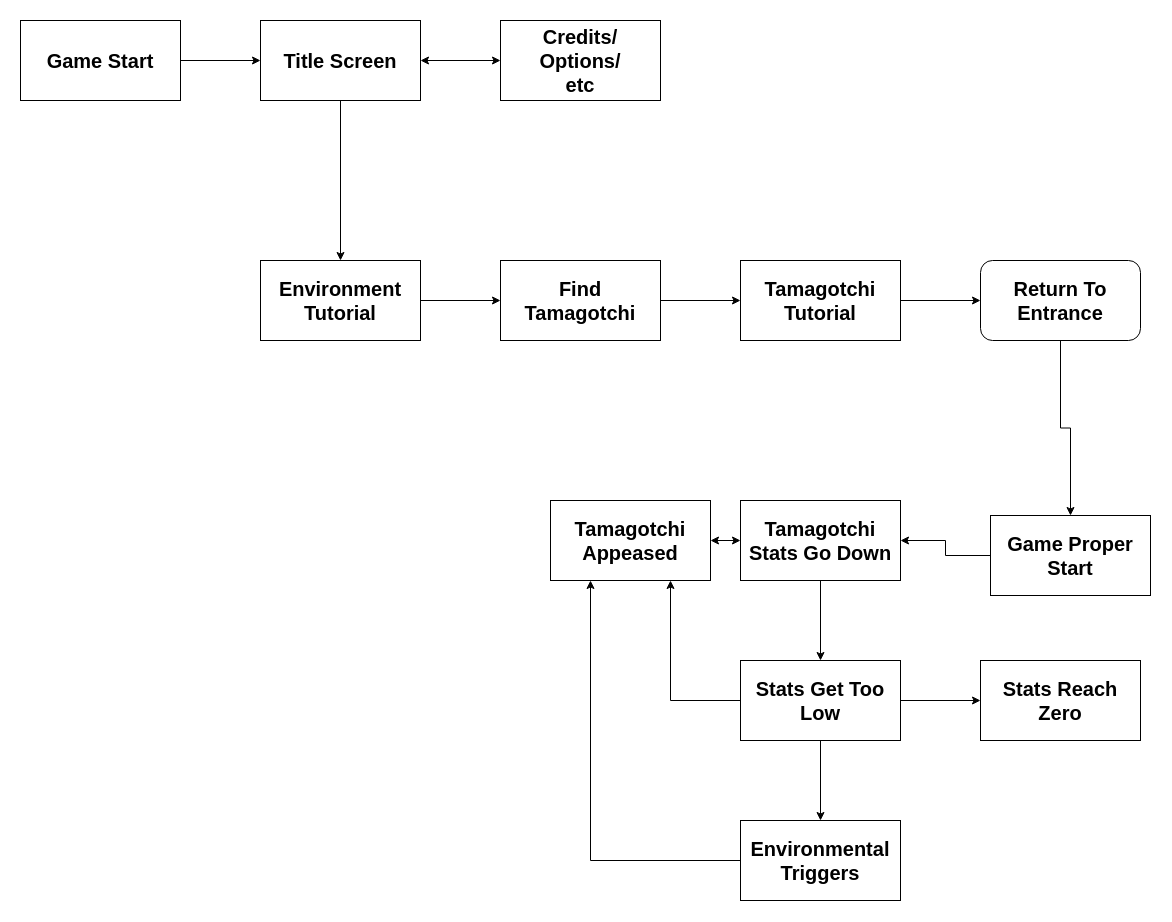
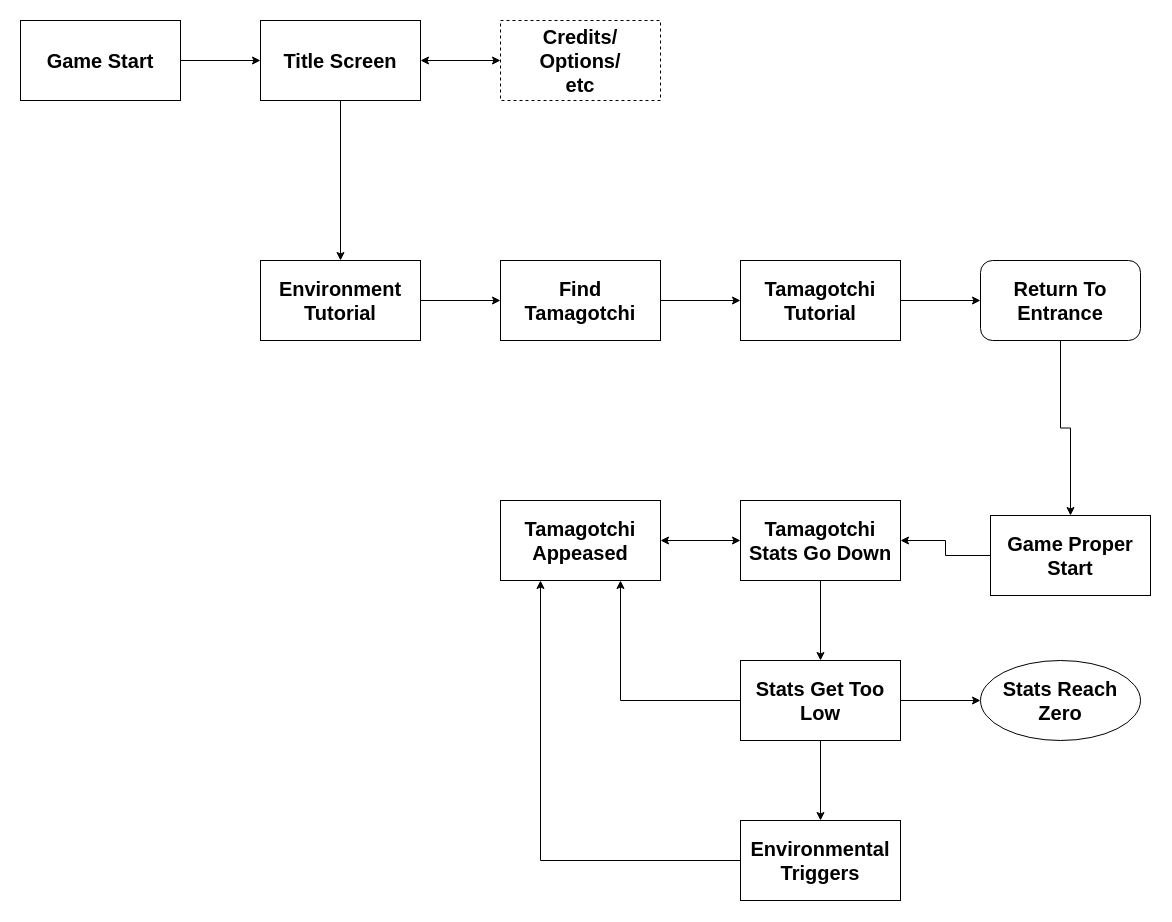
  <mxCell id="0" />
  <mxCell id="1" parent="0" />
  <mxCell id="2" style="edgeStyle=orthogonalEdgeStyle;rounded=0;orthogonalLoop=1;jettySize=auto;html=1;exitX=1;exitY=0.5;exitDx=0;exitDy=0;entryX=0;entryY=0.5;entryDx=0;entryDy=0;fontSize=20;" edge="1" parent="1" source="3" target="6"><mxGeometry relative="1" as="geometry" /></mxCell>
  <mxCell id="3" value="&lt;b style=&quot;font-size: 20px;&quot;&gt;Game Start&lt;br style=&quot;font-size: 20px;&quot;&gt;&lt;/b&gt;" style="rounded=0;whiteSpace=wrap;html=1;fontSize=20;" vertex="1" parent="1"><mxGeometry x="20" y="20" width="160" height="80" as="geometry" /></mxCell>
  <mxCell id="4" style="edgeStyle=orthogonalEdgeStyle;rounded=0;orthogonalLoop=1;jettySize=auto;html=1;exitX=1;exitY=0.5;exitDx=0;exitDy=0;entryX=0;entryY=0.5;entryDx=0;entryDy=0;fontSize=15;startArrow=classic;startFill=1;" edge="1" parent="1" source="6" target="7"><mxGeometry relative="1" as="geometry" /></mxCell>
  <mxCell id="5" style="edgeStyle=orthogonalEdgeStyle;rounded=0;orthogonalLoop=1;jettySize=auto;html=1;exitX=0.5;exitY=1;exitDx=0;exitDy=0;entryX=0.5;entryY=0;entryDx=0;entryDy=0;fontSize=15;" edge="1" parent="1" source="6" target="9"><mxGeometry relative="1" as="geometry" /></mxCell>
  <mxCell id="6" value="&lt;b style=&quot;font-size: 20px;&quot;&gt;Title Screen&lt;br&gt;&lt;/b&gt;" style="rounded=0;whiteSpace=wrap;html=1;fontSize=20;" vertex="1" parent="1"><mxGeometry x="260" y="20" width="160" height="80" as="geometry" /></mxCell>
- <mxCell id="7" value="&lt;div&gt;&lt;b style=&quot;font-size: 20px;&quot;&gt;Credits/&lt;/b&gt;&lt;/div&gt;&lt;div&gt;&lt;b style=&quot;font-size: 20px;&quot;&gt;Options/&lt;/b&gt;&lt;/div&gt;&lt;div&gt;&lt;b style=&quot;font-size: 20px;&quot;&gt;etc&lt;/b&gt;&lt;/div&gt;" style="rounded=0;html=1;fontSize=20;whiteSpace=wrap;" vertex="1" parent="1"><mxGeometry x="500" y="20" width="160" height="80" as="geometry" /></mxCell>
+ <mxCell id="7" value="&lt;div&gt;&lt;b style=&quot;font-size: 20px;&quot;&gt;Credits/&lt;/b&gt;&lt;/div&gt;&lt;div&gt;&lt;b style=&quot;font-size: 20px;&quot;&gt;Options/&lt;/b&gt;&lt;/div&gt;&lt;div&gt;&lt;b style=&quot;font-size: 20px;&quot;&gt;etc&lt;/b&gt;&lt;/div&gt;" style="rounded=0;html=1;fontSize=20;whiteSpace=wrap;dashed=1;" vertex="1" parent="1"><mxGeometry x="500" y="20" width="160" height="80" as="geometry" /></mxCell>
  <mxCell id="8" style="edgeStyle=orthogonalEdgeStyle;rounded=0;orthogonalLoop=1;jettySize=auto;html=1;exitX=1;exitY=0.5;exitDx=0;exitDy=0;entryX=0;entryY=0.5;entryDx=0;entryDy=0;fontSize=15;startArrow=none;startFill=0;" edge="1" parent="1" source="9" target="11"><mxGeometry relative="1" as="geometry" /></mxCell>
  <mxCell id="9" value="&lt;b style=&quot;font-size: 20px;&quot;&gt;Environment Tutorial&lt;br&gt;&lt;/b&gt;" style="rounded=0;whiteSpace=wrap;html=1;fontSize=20;" vertex="1" parent="1"><mxGeometry x="260" y="260" width="160" height="80" as="geometry" /></mxCell>
  <mxCell id="10" style="edgeStyle=orthogonalEdgeStyle;rounded=0;orthogonalLoop=1;jettySize=auto;html=1;exitX=1;exitY=0.5;exitDx=0;exitDy=0;entryX=0;entryY=0.5;entryDx=0;entryDy=0;fontSize=15;startArrow=none;startFill=0;" edge="1" parent="1" source="11" target="13"><mxGeometry relative="1" as="geometry" /></mxCell>
  <mxCell id="11" value="&lt;b style=&quot;font-size: 20px;&quot;&gt;Find Tamagotchi&lt;br&gt;&lt;/b&gt;" style="rounded=0;whiteSpace=wrap;html=1;fontSize=20;" vertex="1" parent="1"><mxGeometry x="500" y="260" width="160" height="80" as="geometry" /></mxCell>
  <mxCell id="12" style="edgeStyle=orthogonalEdgeStyle;rounded=0;orthogonalLoop=1;jettySize=auto;html=1;exitX=1;exitY=0.5;exitDx=0;exitDy=0;entryX=0;entryY=0.5;entryDx=0;entryDy=0;fontSize=15;startArrow=none;startFill=0;" edge="1" parent="1" source="13" target="15"><mxGeometry relative="1" as="geometry" /></mxCell>
  <mxCell id="13" value="&lt;b style=&quot;font-size: 20px;&quot;&gt;Tamagotchi Tutorial&lt;br&gt;&lt;/b&gt;" style="rounded=0;whiteSpace=wrap;html=1;fontSize=20;" vertex="1" parent="1"><mxGeometry x="740" y="260" width="160" height="80" as="geometry" /></mxCell>
  <mxCell id="14" style="edgeStyle=orthogonalEdgeStyle;rounded=0;orthogonalLoop=1;jettySize=auto;html=1;exitX=0.5;exitY=1;exitDx=0;exitDy=0;entryX=0.5;entryY=0;entryDx=0;entryDy=0;fontSize=15;startArrow=none;startFill=0;" edge="1" parent="1" source="15" target="17"><mxGeometry relative="1" as="geometry" /></mxCell>
  <mxCell id="15" value="&lt;b style=&quot;font-size: 20px;&quot;&gt;Return To Entrance&lt;br&gt;&lt;/b&gt;" style="whiteSpace=wrap;html=1;fontSize=20;rounded=1;" vertex="1" parent="1"><mxGeometry x="980" y="260" width="160" height="80" as="geometry" /></mxCell>
  <mxCell id="16" style="edgeStyle=orthogonalEdgeStyle;rounded=0;orthogonalLoop=1;jettySize=auto;html=1;exitX=0;exitY=0.5;exitDx=0;exitDy=0;entryX=1;entryY=0.5;entryDx=0;entryDy=0;fontSize=15;startArrow=none;startFill=0;" edge="1" parent="1" source="17" target="20"><mxGeometry relative="1" as="geometry" /></mxCell>
  <mxCell id="17" value="&lt;b style=&quot;font-size: 20px;&quot;&gt;Game Proper Start&lt;br&gt;&lt;/b&gt;" style="rounded=0;whiteSpace=wrap;html=1;fontSize=20;" vertex="1" parent="1"><mxGeometry x="990" y="515" width="160" height="80" as="geometry" /></mxCell>
  <mxCell id="18" style="edgeStyle=orthogonalEdgeStyle;rounded=0;orthogonalLoop=1;jettySize=auto;html=1;exitX=0.5;exitY=1;exitDx=0;exitDy=0;entryX=0.5;entryY=0;entryDx=0;entryDy=0;fontSize=15;startArrow=none;startFill=0;" edge="1" parent="1" source="20" target="24"><mxGeometry relative="1" as="geometry" /></mxCell>
  <mxCell id="19" style="edgeStyle=orthogonalEdgeStyle;rounded=0;orthogonalLoop=1;jettySize=auto;html=1;exitX=0;exitY=0.5;exitDx=0;exitDy=0;entryX=1;entryY=0.5;entryDx=0;entryDy=0;fontSize=15;startArrow=classic;startFill=1;" edge="1" parent="1" source="20" target="25"><mxGeometry relative="1" as="geometry" /></mxCell>
  <mxCell id="20" value="&lt;b style=&quot;font-size: 20px;&quot;&gt;Tamagotchi Stats Go Down&lt;br&gt;&lt;/b&gt;" style="rounded=0;whiteSpace=wrap;html=1;fontSize=20;" vertex="1" parent="1"><mxGeometry x="740" y="500" width="160" height="80" as="geometry" /></mxCell>
  <mxCell id="21" style="edgeStyle=orthogonalEdgeStyle;rounded=0;orthogonalLoop=1;jettySize=auto;html=1;exitX=0.5;exitY=1;exitDx=0;exitDy=0;entryX=0.5;entryY=0;entryDx=0;entryDy=0;fontSize=15;startArrow=none;startFill=0;" edge="1" parent="1" source="24" target="27"><mxGeometry relative="1" as="geometry" /></mxCell>
  <mxCell id="22" style="edgeStyle=orthogonalEdgeStyle;rounded=0;orthogonalLoop=1;jettySize=auto;html=1;exitX=0;exitY=0.5;exitDx=0;exitDy=0;entryX=0.75;entryY=1;entryDx=0;entryDy=0;fontSize=15;startArrow=none;startFill=0;" edge="1" parent="1" source="24" target="25"><mxGeometry relative="1" as="geometry" /></mxCell>
  <mxCell id="23" style="edgeStyle=orthogonalEdgeStyle;rounded=0;orthogonalLoop=1;jettySize=auto;html=1;exitX=1;exitY=0.5;exitDx=0;exitDy=0;entryX=0;entryY=0.5;entryDx=0;entryDy=0;fontSize=15;startArrow=none;startFill=0;" edge="1" parent="1" source="24" target="28"><mxGeometry relative="1" as="geometry" /></mxCell>
  <mxCell id="24" value="&lt;b style=&quot;font-size: 20px;&quot;&gt;Stats Get Too Low&lt;br&gt;&lt;/b&gt;" style="rounded=0;whiteSpace=wrap;html=1;fontSize=20;" vertex="1" parent="1"><mxGeometry x="740" y="660" width="160" height="80" as="geometry" /></mxCell>
- <mxCell id="25" value="&lt;b style=&quot;font-size: 20px;&quot;&gt;Tamagotchi Appeased&lt;br&gt;&lt;/b&gt;" style="rounded=0;whiteSpace=wrap;html=1;fontSize=20;" vertex="1" parent="1"><mxGeometry x="550" y="500" width="160" height="80" as="geometry" /></mxCell>
+ <mxCell id="25" value="&lt;b style=&quot;font-size: 20px;&quot;&gt;Tamagotchi Appeased&lt;br&gt;&lt;/b&gt;" style="rounded=0;whiteSpace=wrap;html=1;fontSize=20;" vertex="1" parent="1"><mxGeometry x="500" y="500" width="160" height="80" as="geometry" /></mxCell>
  <mxCell id="26" style="edgeStyle=orthogonalEdgeStyle;rounded=0;orthogonalLoop=1;jettySize=auto;html=1;exitX=0;exitY=0.5;exitDx=0;exitDy=0;entryX=0.25;entryY=1;entryDx=0;entryDy=0;fontSize=15;startArrow=none;startFill=0;" edge="1" parent="1" source="27" target="25"><mxGeometry relative="1" as="geometry" /></mxCell>
  <mxCell id="27" value="&lt;b style=&quot;font-size: 20px;&quot;&gt;Environmental Triggers&lt;br&gt;&lt;/b&gt;" style="rounded=0;whiteSpace=wrap;html=1;fontSize=20;" vertex="1" parent="1"><mxGeometry x="740" y="820" width="160" height="80" as="geometry" /></mxCell>
- <mxCell id="28" value="&lt;b style=&quot;font-size: 20px;&quot;&gt;Stats Reach Zero&lt;br&gt;&lt;/b&gt;" style="rounded=0;whiteSpace=wrap;html=1;fontSize=20;" vertex="1" parent="1"><mxGeometry x="980" y="660" width="160" height="80" as="geometry" /></mxCell>
+ <mxCell id="28" value="&lt;b style=&quot;font-size: 20px;&quot;&gt;Stats Reach Zero&lt;br&gt;&lt;/b&gt;" style="ellipse;whiteSpace=wrap;html=1;fontSize=20;" vertex="1" parent="1"><mxGeometry x="980" y="660" width="160" height="80" as="geometry" /></mxCell>
